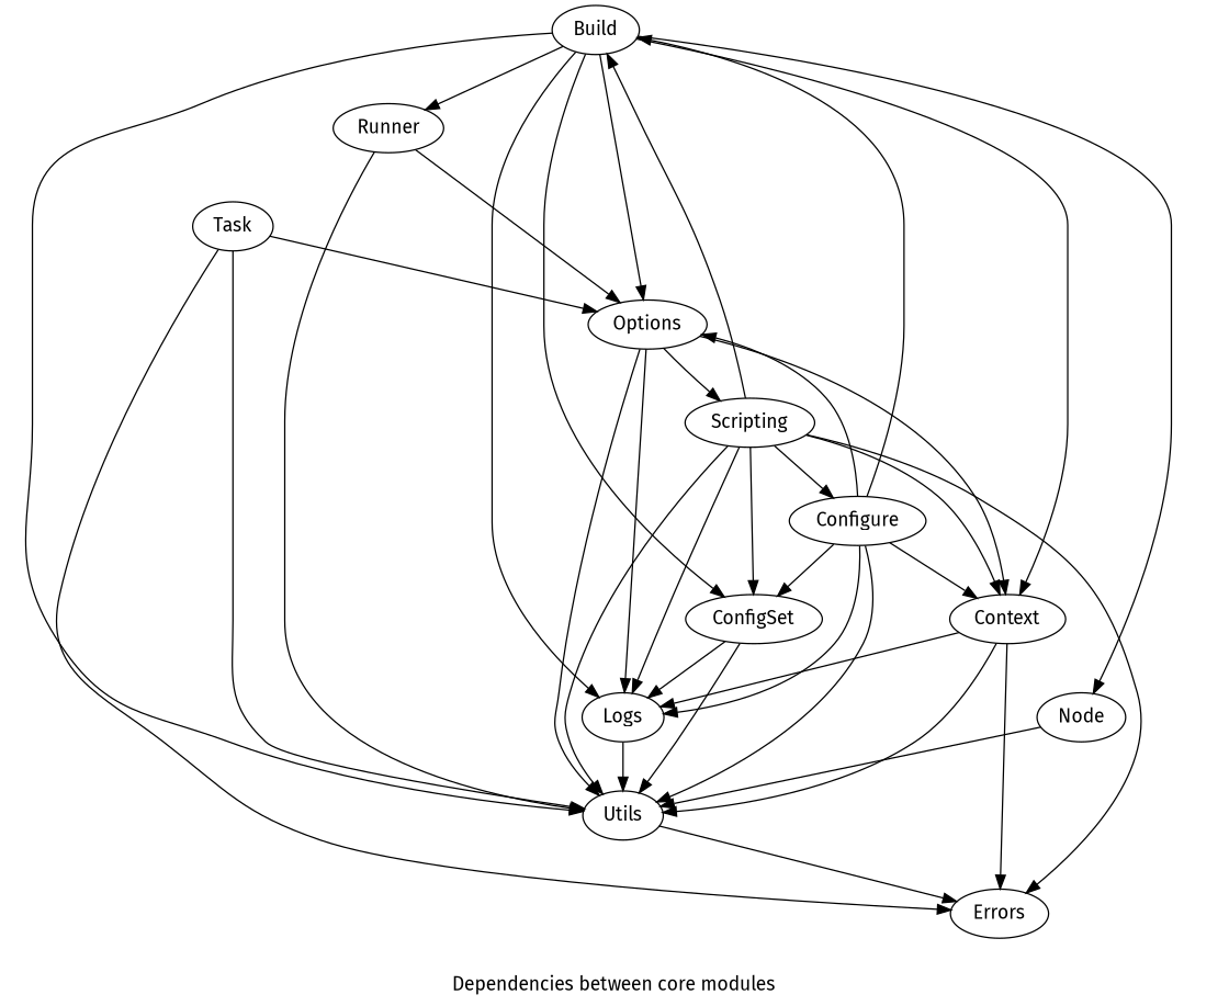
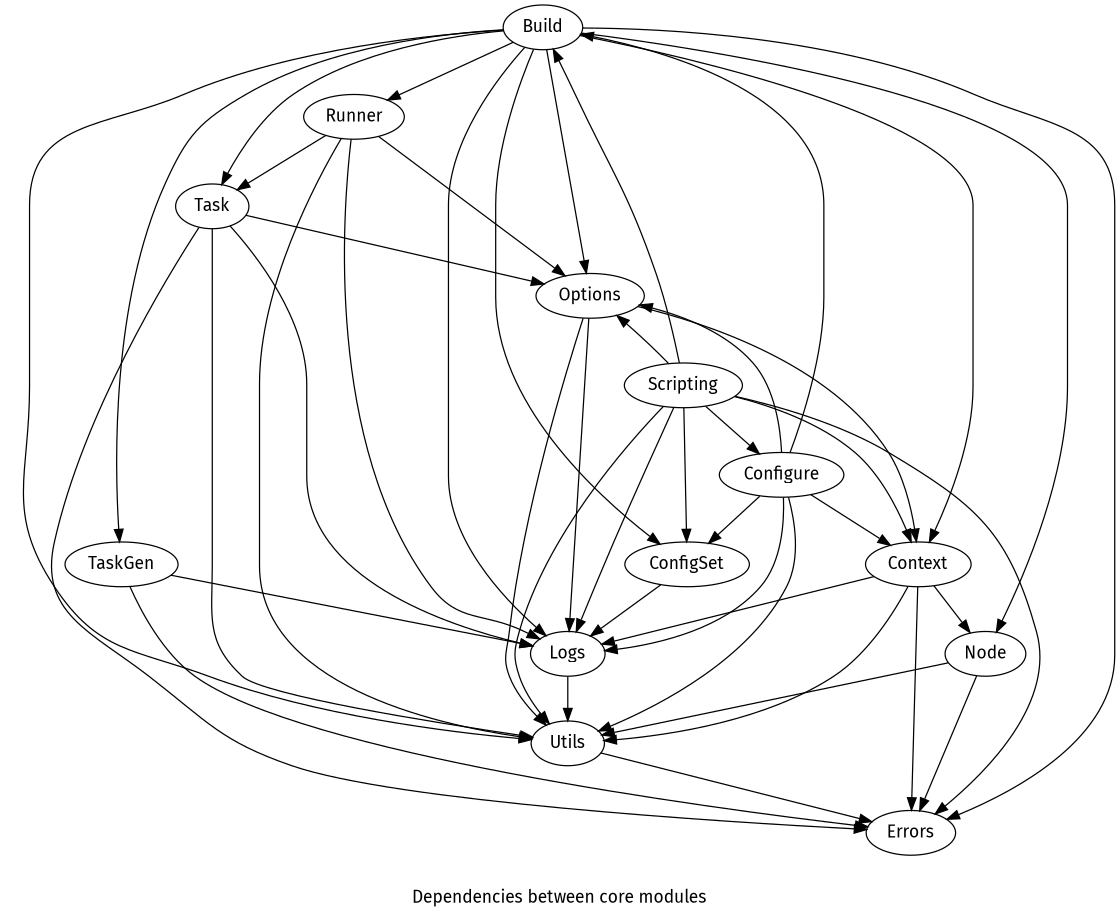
  digraph {
    fontname="Fira Sans"
    label="Dependencies between core modules"
    node [fontname="Fira Sans"]
    edge [fontname="Fira Sans"]
    Build
    Runner
+   TaskGen
    Utils
    "Node"
    ConfigSet
    Task
    Logs
    Options
    Context
    Errors
    Configure
    Scripting
    Build -> Runner
+   Build -> TaskGen
    Build -> Utils
    Build -> "Node"
    Build -> ConfigSet
+   Build -> Task
    Build -> Logs
    Build -> Options
    Build -> Context
+   Build -> Errors
    Runner -> Utils
+   Runner -> Task
+   Runner -> Logs
    Runner -> Options
+   TaskGen -> Logs
+   TaskGen -> Errors
    Utils -> Errors
    "Node" -> Utils
-   ConfigSet -> Utils
+   "Node" -> Errors
    ConfigSet -> Logs
    Task -> Utils
+   Task -> Logs
    Task -> Options
    Task -> Errors
    Logs -> Utils
    Options -> Utils
    Options -> Logs
    Options -> Context
    Context -> Utils
+   Context -> "Node"
    Context -> Logs
    Context -> Errors
    Configure -> Build
    Configure -> Utils
    Configure -> ConfigSet
    Configure -> Logs
    Configure -> Options
    Configure -> Context
    Scripting -> Build
    Scripting -> Utils
    Scripting -> ConfigSet
    Scripting -> Logs
-   Options -> Scripting
+   Scripting -> Options
    Scripting -> Context
    Scripting -> Errors
    Scripting -> Configure
  }
